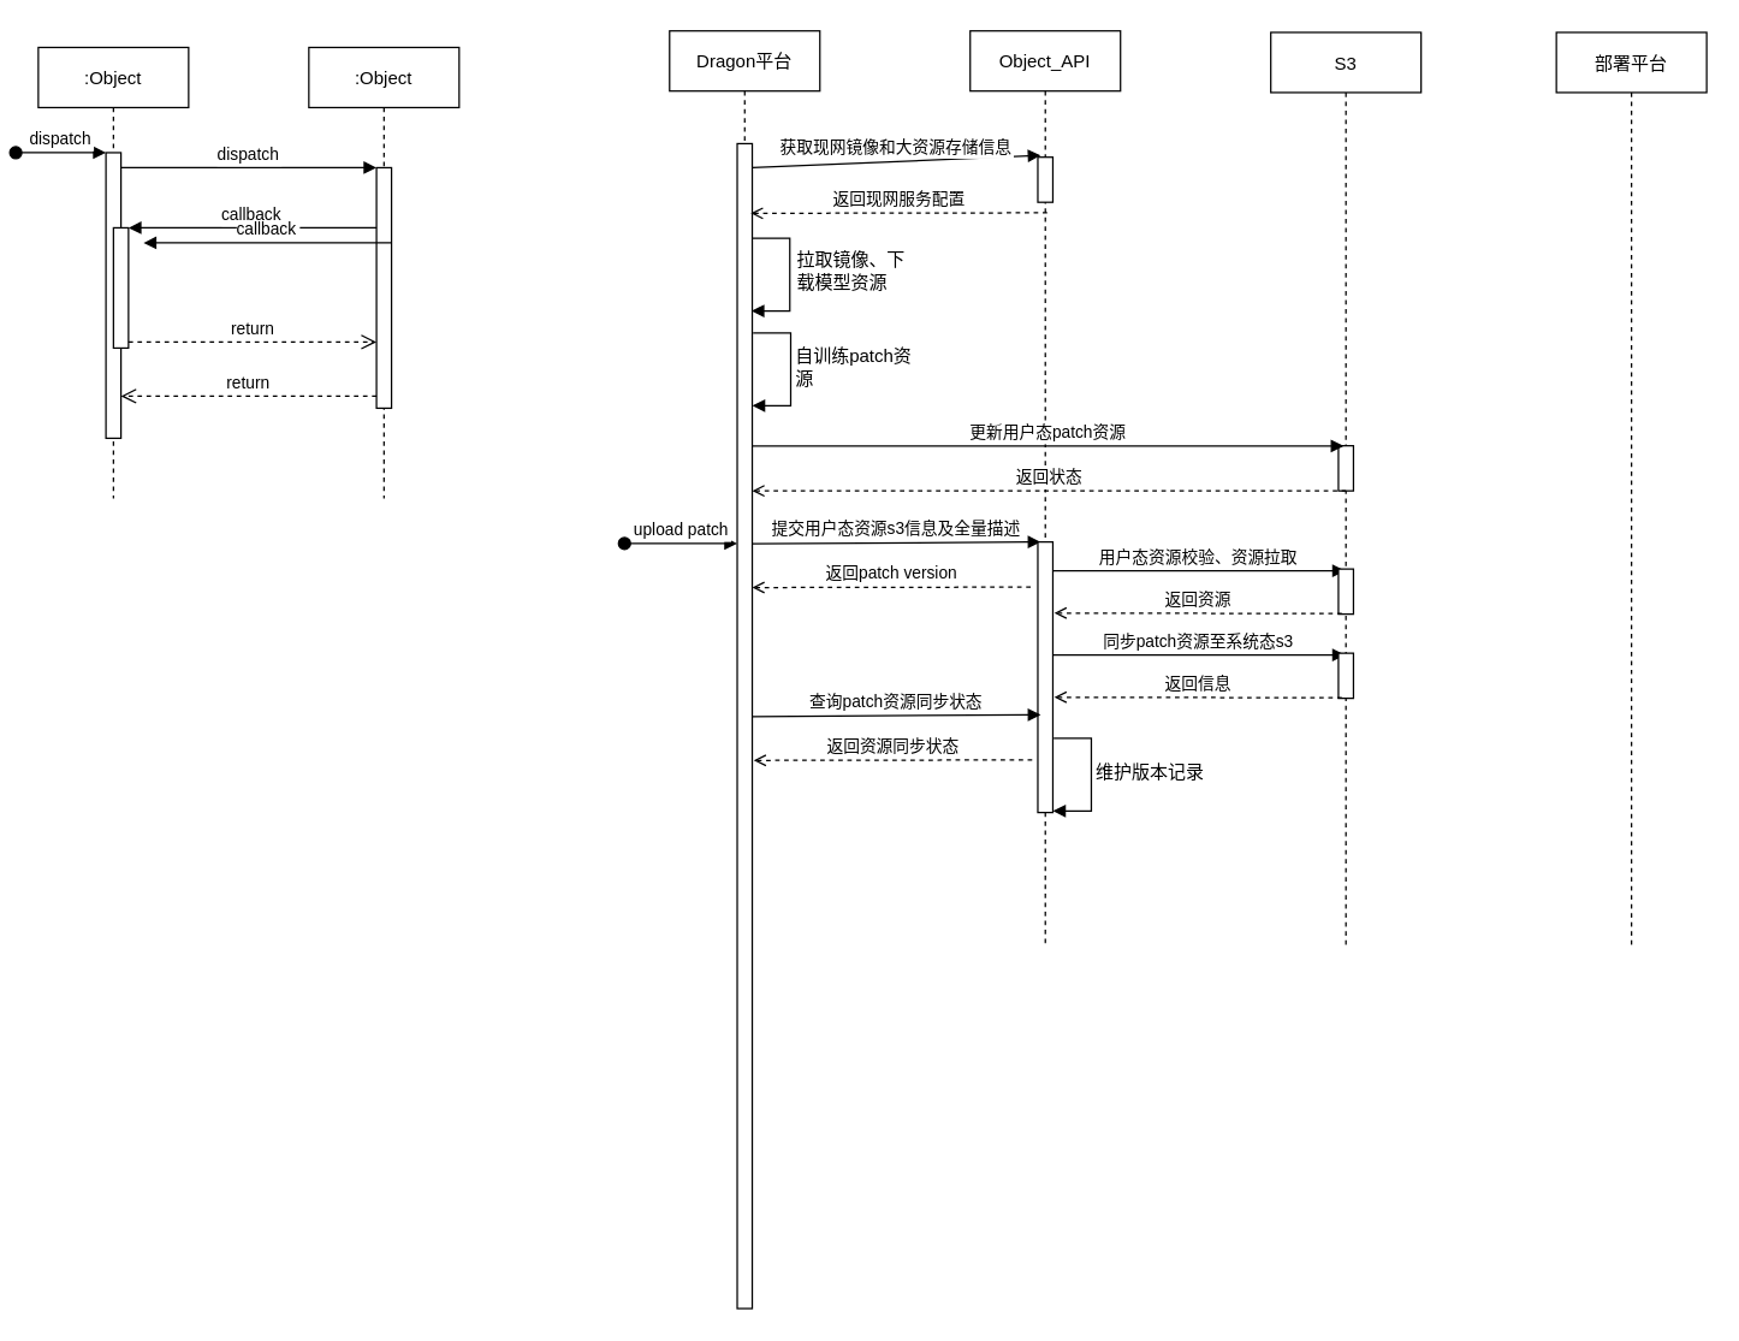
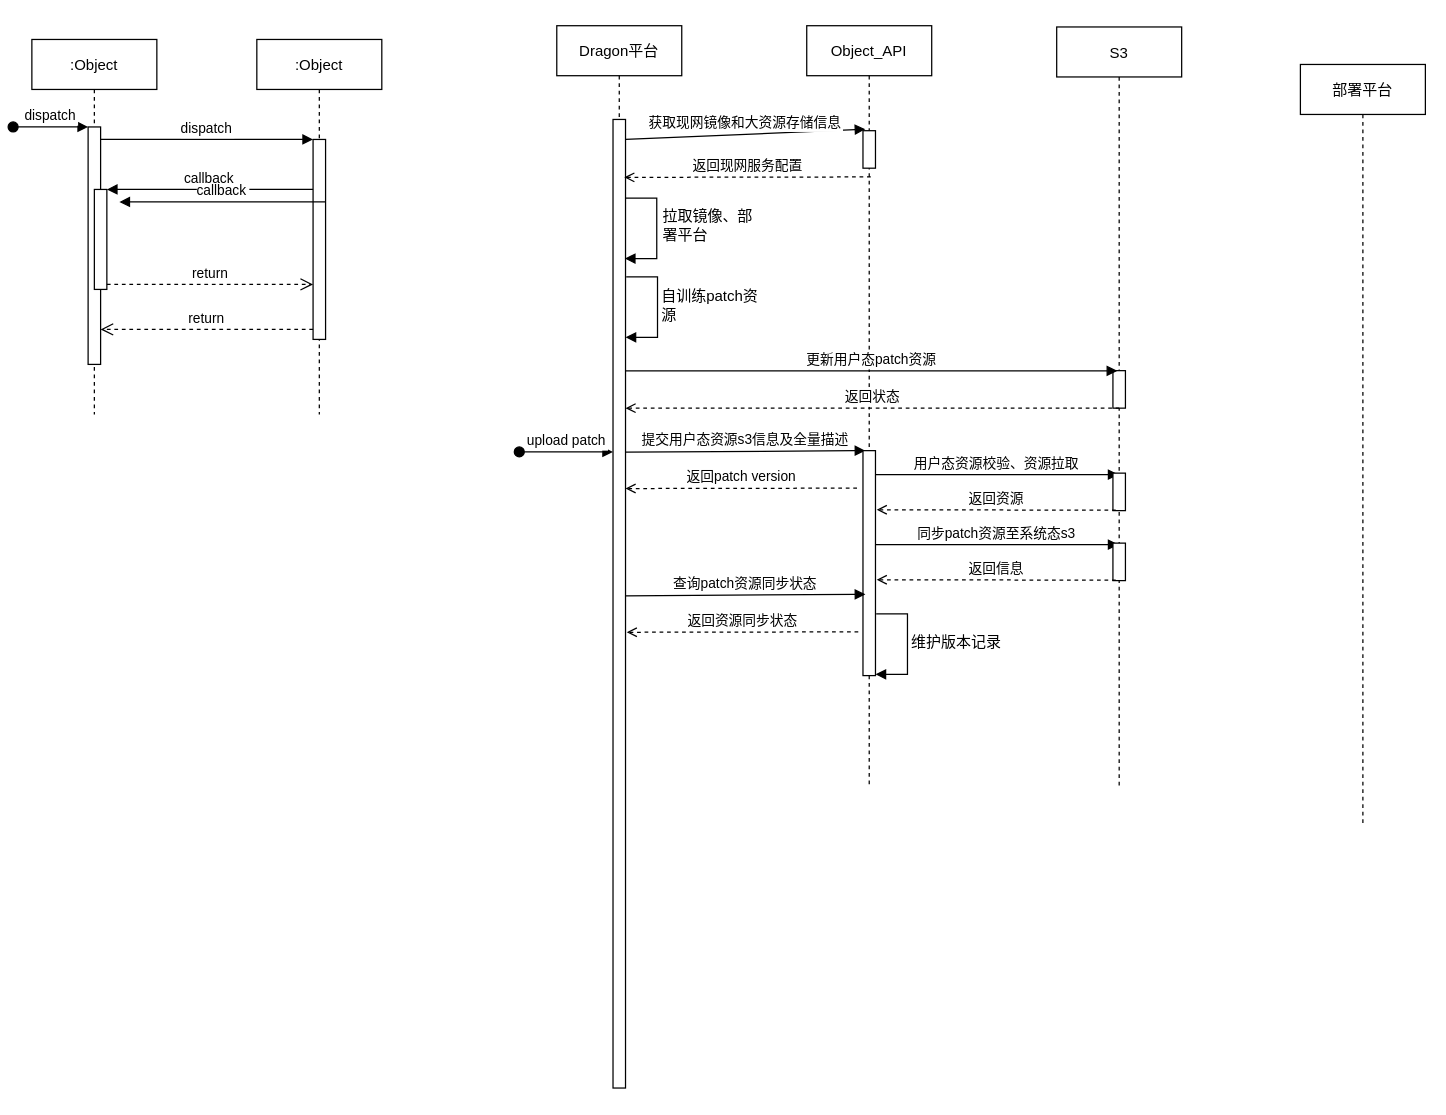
  <mxCell id="0" />
  <mxCell id="1" parent="0" />
  <mxCell id="2" value=":Object" style="shape=umlLifeline;perimeter=lifelinePerimeter;container=1;collapsible=0;recursiveResize=0;rounded=0;shadow=0;strokeWidth=1;" parent="1" vertex="1"><mxGeometry x="20" y="31" width="100" height="300" as="geometry" /></mxCell>
  <mxCell id="3" value="" style="points=[];perimeter=orthogonalPerimeter;rounded=0;shadow=0;strokeWidth=1;" parent="2" vertex="1"><mxGeometry x="45" y="70" width="10" height="190" as="geometry" /></mxCell>
  <mxCell id="4" value="dispatch" style="verticalAlign=bottom;startArrow=oval;endArrow=block;startSize=8;shadow=0;strokeWidth=1;" parent="2" target="3" edge="1"><mxGeometry relative="1" as="geometry"><mxPoint x="-15" y="70" as="sourcePoint" /></mxGeometry></mxCell>
  <mxCell id="5" value="" style="points=[];perimeter=orthogonalPerimeter;rounded=0;shadow=0;strokeWidth=1;" parent="2" vertex="1"><mxGeometry x="50" y="120" width="10" height="80" as="geometry" /></mxCell>
  <mxCell id="6" value=":Object" style="shape=umlLifeline;perimeter=lifelinePerimeter;container=1;collapsible=0;recursiveResize=0;rounded=0;shadow=0;strokeWidth=1;" parent="1" vertex="1"><mxGeometry x="200" y="31" width="100" height="300" as="geometry" /></mxCell>
  <mxCell id="7" value="" style="points=[];perimeter=orthogonalPerimeter;rounded=0;shadow=0;strokeWidth=1;" parent="6" vertex="1"><mxGeometry x="45" y="80" width="10" height="160" as="geometry" /></mxCell>
  <mxCell id="8" value="return" style="verticalAlign=bottom;endArrow=open;dashed=1;endSize=8;exitX=0;exitY=0.95;shadow=0;strokeWidth=1;" parent="1" source="7" target="3" edge="1"><mxGeometry relative="1" as="geometry"><mxPoint x="175" y="187" as="targetPoint" /></mxGeometry></mxCell>
  <mxCell id="9" value="dispatch" style="verticalAlign=bottom;endArrow=block;entryX=0;entryY=0;shadow=0;strokeWidth=1;" parent="1" source="3" target="7" edge="1"><mxGeometry relative="1" as="geometry"><mxPoint x="175" y="111" as="sourcePoint" /></mxGeometry></mxCell>
  <mxCell id="10" value="callback" style="verticalAlign=bottom;endArrow=block;entryX=1;entryY=0;shadow=0;strokeWidth=1;" parent="1" source="7" target="5" edge="1"><mxGeometry relative="1" as="geometry"><mxPoint x="140" y="151" as="sourcePoint" /></mxGeometry></mxCell>
  <mxCell id="11" value="return" style="verticalAlign=bottom;endArrow=open;dashed=1;endSize=8;exitX=1;exitY=0.95;shadow=0;strokeWidth=1;" parent="1" source="5" target="7" edge="1"><mxGeometry relative="1" as="geometry"><mxPoint x="140" y="208" as="targetPoint" /></mxGeometry></mxCell>
  <mxCell id="12" value="Dragon平台" style="shape=umlLifeline;perimeter=lifelinePerimeter;container=1;collapsible=0;recursiveResize=0;rounded=0;shadow=0;strokeWidth=1;" vertex="1" parent="1"><mxGeometry x="440" y="20" width="100" height="850" as="geometry" /></mxCell>
  <mxCell id="13" value="" style="points=[];perimeter=orthogonalPerimeter;rounded=0;shadow=0;strokeWidth=1;" vertex="1" parent="12"><mxGeometry x="45" y="75" width="10" height="775" as="geometry" /></mxCell>
  <mxCell id="14" value="" style="endArrow=block;html=1;rounded=0;edgeStyle=orthogonalEdgeStyle;entryX=0.945;entryY=0.649;entryDx=0;entryDy=0;entryPerimeter=0;endFill=1;" edge="1" parent="12"><mxGeometry width="50" height="50" relative="1" as="geometry"><mxPoint x="55" y="138" as="sourcePoint" /><mxPoint x="54.45" y="186.31" as="targetPoint" /><Array as="points"><mxPoint x="80" y="138" /><mxPoint x="80" y="186" /></Array></mxGeometry></mxCell>
  <mxCell id="15" value="" style="endArrow=block;html=1;rounded=0;edgeStyle=orthogonalEdgeStyle;entryX=0.945;entryY=0.649;entryDx=0;entryDy=0;entryPerimeter=0;endFill=1;" edge="1" parent="12"><mxGeometry width="50" height="50" relative="1" as="geometry"><mxPoint x="55.55" y="201" as="sourcePoint" /><mxPoint x="55" y="249.31" as="targetPoint" /><Array as="points"><mxPoint x="80.55" y="201" /><mxPoint x="80.55" y="249" /></Array></mxGeometry></mxCell>
  <mxCell id="16" value="upload patch" style="verticalAlign=bottom;startArrow=oval;endArrow=block;startSize=8;shadow=0;strokeWidth=1;" edge="1" parent="12"><mxGeometry relative="1" as="geometry"><mxPoint x="-30" y="341" as="sourcePoint" /><mxPoint x="45" y="341" as="targetPoint" /></mxGeometry></mxCell>
  <mxCell id="17" value="Object_API" style="shape=umlLifeline;perimeter=lifelinePerimeter;container=1;collapsible=0;recursiveResize=0;rounded=0;shadow=0;strokeWidth=1;" vertex="1" parent="1"><mxGeometry x="640" y="20" width="100" height="610" as="geometry" /></mxCell>
  <mxCell id="18" value="" style="points=[];perimeter=orthogonalPerimeter;rounded=0;shadow=0;strokeWidth=1;" vertex="1" parent="17"><mxGeometry x="45" y="84" width="10" height="30" as="geometry" /></mxCell>
  <mxCell id="19" value="提交用户态资源s3信息及全量描述" style="verticalAlign=bottom;endArrow=block;shadow=0;strokeWidth=1;entryX=0.191;entryY=-0.039;entryDx=0;entryDy=0;entryPerimeter=0;" edge="1" parent="17"><mxGeometry relative="1" as="geometry"><mxPoint x="-145" y="341.17" as="sourcePoint" /><mxPoint x="46.91" y="340" as="targetPoint" /></mxGeometry></mxCell>
  <mxCell id="20" value="" style="points=[];perimeter=orthogonalPerimeter;rounded=0;shadow=0;strokeWidth=1;" vertex="1" parent="17"><mxGeometry x="45" y="340" width="10" height="180" as="geometry" /></mxCell>
  <mxCell id="21" value="返回patch version" style="verticalAlign=bottom;endArrow=none;shadow=0;strokeWidth=1;startArrow=open;startFill=0;endFill=0;dashed=1;" edge="1" parent="17"><mxGeometry relative="1" as="geometry"><mxPoint x="-145.0" y="370.33" as="sourcePoint" /><mxPoint x="41" y="370" as="targetPoint" /></mxGeometry></mxCell>
  <mxCell id="22" value="S3" style="shape=umlLifeline;perimeter=lifelinePerimeter;container=1;collapsible=0;recursiveResize=0;rounded=0;shadow=0;strokeWidth=1;" vertex="1" parent="1"><mxGeometry x="840" y="21" width="100" height="610" as="geometry" /></mxCell>
  <mxCell id="23" value="" style="points=[];perimeter=orthogonalPerimeter;rounded=0;shadow=0;strokeWidth=1;" vertex="1" parent="22"><mxGeometry x="45" y="275" width="10" height="30" as="geometry" /></mxCell>
  <mxCell id="24" value="返回状态" style="verticalAlign=bottom;endArrow=none;shadow=0;strokeWidth=1;entryX=0.53;entryY=0.147;entryDx=0;entryDy=0;entryPerimeter=0;startArrow=open;startFill=0;endFill=0;dashed=1;" edge="1" parent="22"><mxGeometry relative="1" as="geometry"><mxPoint x="-345.013" y="305" as="sourcePoint" /><mxPoint x="50" y="305.0" as="targetPoint" /></mxGeometry></mxCell>
  <mxCell id="25" value="用户态资源校验、资源拉取" style="verticalAlign=bottom;endArrow=block;shadow=0;strokeWidth=1;" edge="1" parent="22" target="22"><mxGeometry relative="1" as="geometry"><mxPoint x="-144.91" y="358.17" as="sourcePoint" /><mxPoint x="47.0" y="357" as="targetPoint" /></mxGeometry></mxCell>
  <mxCell id="26" value="" style="points=[];perimeter=orthogonalPerimeter;rounded=0;shadow=0;strokeWidth=1;" vertex="1" parent="22"><mxGeometry x="45" y="357" width="10" height="30" as="geometry" /></mxCell>
- <mxCell id="27" value="部署平台" style="shape=umlLifeline;perimeter=lifelinePerimeter;container=1;collapsible=0;recursiveResize=0;rounded=0;shadow=0;strokeWidth=1;" vertex="1" parent="1"><mxGeometry x="1030" y="21" width="100" height="610" as="geometry" /></mxCell>
+ <mxCell id="27" value="部署平台" style="shape=umlLifeline;perimeter=lifelinePerimeter;container=1;collapsible=0;recursiveResize=0;rounded=0;shadow=0;strokeWidth=1;" vertex="1" parent="1"><mxGeometry x="1035" y="51" width="100" height="610" as="geometry" /></mxCell>
  <mxCell id="28" value="获取现网镜像和大资源存储信息" style="verticalAlign=bottom;endArrow=block;shadow=0;strokeWidth=1;entryX=0.191;entryY=-0.039;entryDx=0;entryDy=0;entryPerimeter=0;" edge="1" parent="1" target="18"><mxGeometry relative="1" as="geometry"><mxPoint x="495" y="111" as="sourcePoint" /><mxPoint x="680" y="111" as="targetPoint" /></mxGeometry></mxCell>
  <mxCell id="29" value="callback" style="verticalAlign=bottom;endArrow=block;entryX=1;entryY=0;shadow=0;strokeWidth=1;" edge="1" parent="1"><mxGeometry relative="1" as="geometry"><mxPoint x="255" y="161" as="sourcePoint" /><mxPoint x="90" y="161" as="targetPoint" /></mxGeometry></mxCell>
  <mxCell id="30" value="返回现网服务配置" style="verticalAlign=bottom;endArrow=none;shadow=0;strokeWidth=1;entryX=0.53;entryY=0.147;entryDx=0;entryDy=0;entryPerimeter=0;startArrow=open;startFill=0;endFill=0;dashed=1;" edge="1" parent="1"><mxGeometry relative="1" as="geometry"><mxPoint x="494" y="141.33" as="sourcePoint" /><mxPoint x="692" y="141" as="targetPoint" /></mxGeometry></mxCell>
- <mxCell id="31" value="拉取镜像、下载模型资源" style="text;html=1;strokeColor=none;fillColor=none;align=left;verticalAlign=middle;whiteSpace=wrap;rounded=0;" vertex="1" parent="1"><mxGeometry x="523" y="165" width="80" height="30" as="geometry" /></mxCell>
+ <mxCell id="31" value="拉取镜像、部署平台" style="text;html=1;strokeColor=none;fillColor=none;align=left;verticalAlign=middle;whiteSpace=wrap;rounded=0;" vertex="1" parent="1"><mxGeometry x="523" y="165" width="80" height="30" as="geometry" /></mxCell>
  <mxCell id="32" value="自训练patch资源" style="text;html=1;strokeColor=none;fillColor=none;align=left;verticalAlign=middle;whiteSpace=wrap;rounded=0;" vertex="1" parent="1"><mxGeometry x="522" y="229" width="80" height="30" as="geometry" /></mxCell>
  <mxCell id="33" value="更新用户态patch资源" style="verticalAlign=bottom;endArrow=block;shadow=0;strokeWidth=1;" edge="1" parent="1"><mxGeometry relative="1" as="geometry"><mxPoint x="495" y="296.17" as="sourcePoint" /><mxPoint x="888.5" y="296.17" as="targetPoint" /></mxGeometry></mxCell>
  <mxCell id="34" value="返回资源" style="verticalAlign=bottom;endArrow=none;shadow=0;strokeWidth=1;startArrow=open;startFill=0;endFill=0;dashed=1;entryX=0.077;entryY=0.383;entryDx=0;entryDy=0;entryPerimeter=0;" edge="1" parent="1"><mxGeometry relative="1" as="geometry"><mxPoint x="696" y="407.33" as="sourcePoint" /><mxPoint x="887.77" y="407.64" as="targetPoint" /></mxGeometry></mxCell>
  <mxCell id="35" value="同步patch资源至系统态s3" style="verticalAlign=bottom;endArrow=block;shadow=0;strokeWidth=1;" edge="1" parent="1" target="22"><mxGeometry relative="1" as="geometry"><mxPoint x="695.09" y="435.17" as="sourcePoint" /><mxPoint x="887" y="434" as="targetPoint" /></mxGeometry></mxCell>
  <mxCell id="36" value="" style="points=[];perimeter=orthogonalPerimeter;rounded=0;shadow=0;strokeWidth=1;" vertex="1" parent="1"><mxGeometry x="885" y="434" width="10" height="30" as="geometry" /></mxCell>
  <mxCell id="37" value="返回信息" style="verticalAlign=bottom;endArrow=none;shadow=0;strokeWidth=1;startArrow=open;startFill=0;endFill=0;dashed=1;entryX=0.077;entryY=0.383;entryDx=0;entryDy=0;entryPerimeter=0;" edge="1" parent="1"><mxGeometry relative="1" as="geometry"><mxPoint x="696" y="463.33" as="sourcePoint" /><mxPoint x="887.77" y="463.64" as="targetPoint" /></mxGeometry></mxCell>
  <mxCell id="38" value="" style="endArrow=block;html=1;rounded=0;edgeStyle=orthogonalEdgeStyle;entryX=0.945;entryY=0.649;entryDx=0;entryDy=0;entryPerimeter=0;endFill=1;" edge="1" parent="1"><mxGeometry width="50" height="50" relative="1" as="geometry"><mxPoint x="695.55" y="490.69" as="sourcePoint" /><mxPoint x="695" y="539" as="targetPoint" /><Array as="points"><mxPoint x="720.55" y="490.69" /><mxPoint x="720.55" y="538.69" /></Array></mxGeometry></mxCell>
  <mxCell id="39" value="维护版本记录" style="text;html=1;strokeColor=none;fillColor=none;align=left;verticalAlign=middle;whiteSpace=wrap;rounded=0;" vertex="1" parent="1"><mxGeometry x="722" y="498.69" width="80" height="30" as="geometry" /></mxCell>
  <mxCell id="40" value="查询patch资源同步状态" style="verticalAlign=bottom;endArrow=block;shadow=0;strokeWidth=1;entryX=0.191;entryY=-0.039;entryDx=0;entryDy=0;entryPerimeter=0;" edge="1" parent="1"><mxGeometry relative="1" as="geometry"><mxPoint x="495" y="476.17" as="sourcePoint" /><mxPoint x="686.91" y="475" as="targetPoint" /></mxGeometry></mxCell>
  <mxCell id="41" value="返回资源同步状态" style="verticalAlign=bottom;endArrow=none;shadow=0;strokeWidth=1;startArrow=open;startFill=0;endFill=0;dashed=1;" edge="1" parent="1"><mxGeometry relative="1" as="geometry"><mxPoint x="496" y="505.33" as="sourcePoint" /><mxPoint x="682" y="505" as="targetPoint" /></mxGeometry></mxCell>
